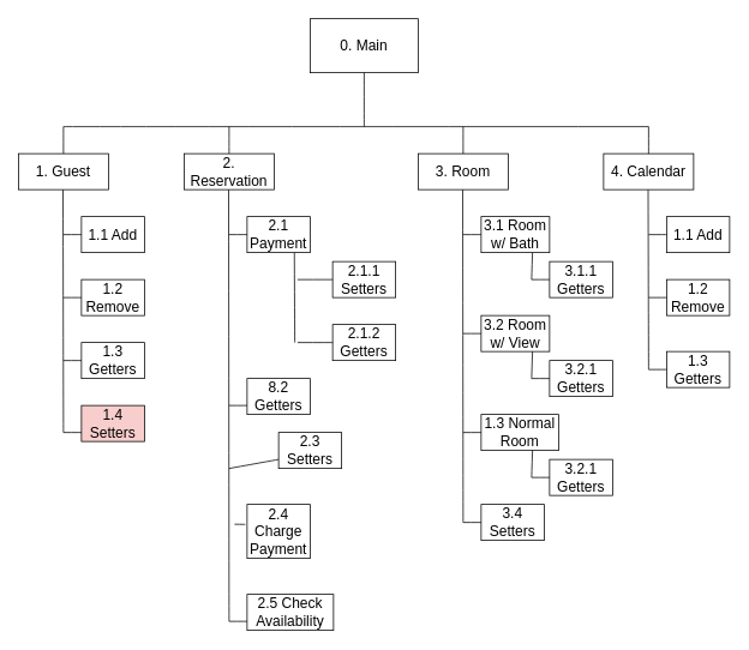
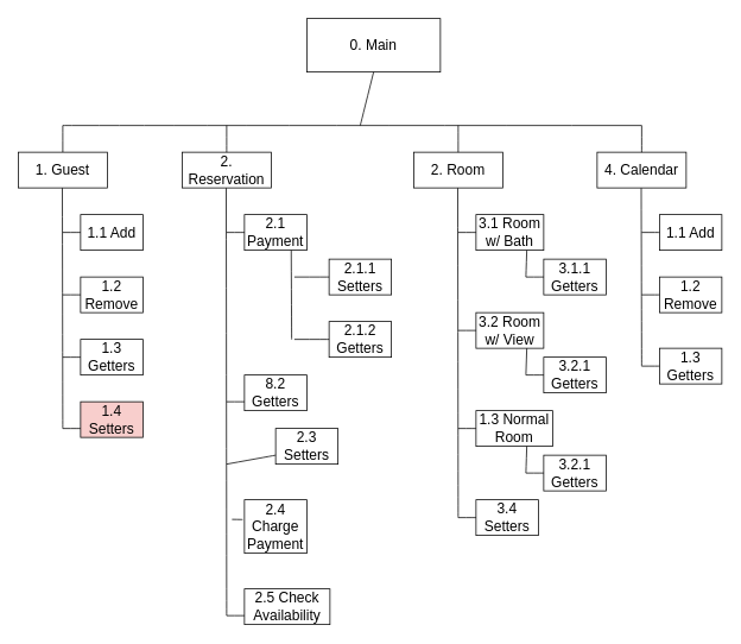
  <mxCell id="0" />
  <mxCell id="1" parent="0" />
- <mxCell id="2" value="0. Main" style="rounded=0;whiteSpace=wrap;html=1;fontSize=16;" vertex="1" parent="1"><mxGeometry x="344" y="20" width="120" height="60" as="geometry" /></mxCell>
+ <mxCell id="2" value="0. Main" style="rounded=0;whiteSpace=wrap;html=1;fontSize=16;" vertex="1" parent="1"><mxGeometry x="344" y="20" width="150" height="60" as="geometry" /></mxCell>
  <mxCell id="3" value="" style="endArrow=none;html=1;rounded=0;fontSize=12;startSize=8;endSize=8;curved=1;entryX=0.5;entryY=1;entryDx=0;entryDy=0;" edge="1" parent="1" target="2"><mxGeometry width="50" height="50" relative="1" as="geometry"><mxPoint x="404" y="140" as="sourcePoint" /><mxPoint x="430" y="50" as="targetPoint" /></mxGeometry></mxCell>
  <mxCell id="4" value="" style="endArrow=none;html=1;rounded=0;fontSize=12;startSize=8;endSize=8;curved=1;" edge="1" parent="1"><mxGeometry width="50" height="50" relative="1" as="geometry"><mxPoint x="70" y="140" as="sourcePoint" /><mxPoint x="720" y="140" as="targetPoint" /></mxGeometry></mxCell>
  <mxCell id="5" value="" style="endArrow=none;html=1;rounded=0;fontSize=12;startSize=8;endSize=8;curved=1;" edge="1" parent="1"><mxGeometry width="50" height="50" relative="1" as="geometry"><mxPoint x="70" y="480" as="sourcePoint" /><mxPoint x="69.5" y="210" as="targetPoint" /></mxGeometry></mxCell>
  <mxCell id="6" value="" style="endArrow=none;html=1;rounded=0;fontSize=12;startSize=8;endSize=8;curved=1;" edge="1" parent="1" target="7"><mxGeometry width="50" height="50" relative="1" as="geometry"><mxPoint x="70" y="140" as="sourcePoint" /><mxPoint x="70" y="140" as="targetPoint" /></mxGeometry></mxCell>
  <mxCell id="7" value="1. Guest" style="rounded=0;whiteSpace=wrap;html=1;fontSize=16;" vertex="1" parent="1"><mxGeometry x="20" y="170" width="100" height="40" as="geometry" /></mxCell>
  <mxCell id="8" value="1.1 Add" style="rounded=0;whiteSpace=wrap;html=1;fontSize=16;" vertex="1" parent="1"><mxGeometry x="90" y="240" width="70" height="40" as="geometry" /></mxCell>
  <mxCell id="9" value="1.2 Remove" style="rounded=0;whiteSpace=wrap;html=1;fontSize=16;" vertex="1" parent="1"><mxGeometry x="90" y="310" width="70" height="40" as="geometry" /></mxCell>
  <mxCell id="10" value="1.3 Getters" style="rounded=0;whiteSpace=wrap;html=1;fontSize=16;" vertex="1" parent="1"><mxGeometry x="90" y="380" width="70" height="40" as="geometry" /></mxCell>
  <mxCell id="11" value="1.4 Setters" style="rounded=0;whiteSpace=wrap;html=1;fontSize=16;fillColor=#f8cecc;" vertex="1" parent="1"><mxGeometry x="90" y="450" width="70" height="40" as="geometry" /></mxCell>
  <mxCell id="12" value="" style="endArrow=none;html=1;rounded=0;fontSize=12;startSize=8;endSize=8;curved=1;exitX=0;exitY=0.75;exitDx=0;exitDy=0;" edge="1" parent="1" source="11"><mxGeometry width="50" height="50" relative="1" as="geometry"><mxPoint x="440" y="460" as="sourcePoint" /><mxPoint x="70" y="480" as="targetPoint" /></mxGeometry></mxCell>
  <mxCell id="13" value="" style="endArrow=none;html=1;rounded=0;fontSize=12;startSize=8;endSize=8;curved=1;exitX=0;exitY=0.5;exitDx=0;exitDy=0;" edge="1" parent="1" source="10"><mxGeometry width="50" height="50" relative="1" as="geometry"><mxPoint x="100" y="490" as="sourcePoint" /><mxPoint x="70" y="400" as="targetPoint" /></mxGeometry></mxCell>
  <mxCell id="14" value="" style="endArrow=none;html=1;rounded=0;fontSize=12;startSize=8;endSize=8;curved=1;exitX=0;exitY=0.5;exitDx=0;exitDy=0;" edge="1" parent="1" source="9"><mxGeometry width="50" height="50" relative="1" as="geometry"><mxPoint x="110" y="500" as="sourcePoint" /><mxPoint x="70" y="330" as="targetPoint" /></mxGeometry></mxCell>
  <mxCell id="15" value="" style="endArrow=none;html=1;rounded=0;fontSize=12;startSize=8;endSize=8;curved=1;exitX=0;exitY=0.5;exitDx=0;exitDy=0;" edge="1" parent="1" source="8"><mxGeometry width="50" height="50" relative="1" as="geometry"><mxPoint x="120" y="510" as="sourcePoint" /><mxPoint x="70" y="260" as="targetPoint" /></mxGeometry></mxCell>
  <mxCell id="16" value="" style="endArrow=none;html=1;rounded=0;fontSize=12;startSize=8;endSize=8;curved=1;" edge="1" parent="1"><mxGeometry width="50" height="50" relative="1" as="geometry"><mxPoint x="254" y="690" as="sourcePoint" /><mxPoint x="253.5" y="210" as="targetPoint" /></mxGeometry></mxCell>
  <mxCell id="17" value="2. Reservation" style="rounded=0;whiteSpace=wrap;html=1;fontSize=16;" vertex="1" parent="1"><mxGeometry x="204" y="170" width="100" height="40" as="geometry" /></mxCell>
  <mxCell id="18" value="2.1 Payment" style="rounded=0;whiteSpace=wrap;html=1;fontSize=16;" vertex="1" parent="1"><mxGeometry x="274" y="240" width="70" height="40" as="geometry" /></mxCell>
  <mxCell id="19" value="2.1.1 Setters" style="rounded=0;whiteSpace=wrap;html=1;fontSize=16;" vertex="1" parent="1"><mxGeometry x="369" y="290" width="70" height="40" as="geometry" /></mxCell>
  <mxCell id="20" value="2.1.2 Getters" style="rounded=0;whiteSpace=wrap;html=1;fontSize=16;" vertex="1" parent="1"><mxGeometry x="369" y="360" width="70" height="40" as="geometry" /></mxCell>
  <mxCell id="21" value="" style="endArrow=none;html=1;rounded=0;fontSize=12;startSize=8;endSize=8;curved=1;exitX=0;exitY=0.5;exitDx=0;exitDy=0;" edge="1" parent="1" source="20"><mxGeometry width="50" height="50" relative="1" as="geometry"><mxPoint x="343" y="490" as="sourcePoint" /><mxPoint x="330" y="380" as="targetPoint" /></mxGeometry></mxCell>
  <mxCell id="22" value="" style="endArrow=none;html=1;rounded=0;fontSize=12;startSize=8;endSize=8;curved=1;exitX=0;exitY=0.5;exitDx=0;exitDy=0;" edge="1" parent="1" source="19"><mxGeometry width="50" height="50" relative="1" as="geometry"><mxPoint x="353" y="500" as="sourcePoint" /><mxPoint x="330" y="310" as="targetPoint" /></mxGeometry></mxCell>
  <mxCell id="23" value="" style="endArrow=none;html=1;rounded=0;fontSize=12;startSize=8;endSize=8;curved=1;exitX=0;exitY=0.5;exitDx=0;exitDy=0;" edge="1" parent="1" source="18"><mxGeometry width="50" height="50" relative="1" as="geometry"><mxPoint x="304" y="510" as="sourcePoint" /><mxPoint x="254" y="260" as="targetPoint" /></mxGeometry></mxCell>
  <mxCell id="24" value="" style="endArrow=none;html=1;rounded=0;fontSize=12;startSize=8;endSize=8;curved=1;" edge="1" parent="1"><mxGeometry width="50" height="50" relative="1" as="geometry"><mxPoint x="514" y="580" as="sourcePoint" /><mxPoint x="513.5" y="210" as="targetPoint" /></mxGeometry></mxCell>
- <mxCell id="25" value="3. Room" style="rounded=0;whiteSpace=wrap;html=1;fontSize=16;" vertex="1" parent="1"><mxGeometry x="464" y="170" width="100" height="40" as="geometry" /></mxCell>
+ <mxCell id="25" value="2. Room" style="rounded=0;whiteSpace=wrap;html=1;fontSize=16;" vertex="1" parent="1"><mxGeometry x="464" y="170" width="100" height="40" as="geometry" /></mxCell>
  <mxCell id="26" value="3.1 Room w/ Bath" style="rounded=0;whiteSpace=wrap;html=1;fontSize=16;" vertex="1" parent="1"><mxGeometry x="534" y="240" width="76" height="40" as="geometry" /></mxCell>
  <mxCell id="27" value="3.2 Room w/ View" style="rounded=0;whiteSpace=wrap;html=1;fontSize=16;" vertex="1" parent="1"><mxGeometry x="534" y="350" width="76" height="40" as="geometry" /></mxCell>
  <mxCell id="28" value="3.4 Setters" style="rounded=0;whiteSpace=wrap;html=1;fontSize=16;" vertex="1" parent="1"><mxGeometry x="534" y="560" width="70" height="40" as="geometry" /></mxCell>
  <mxCell id="29" value="" style="endArrow=none;html=1;rounded=0;fontSize=12;startSize=8;endSize=8;curved=1;exitX=0;exitY=0.5;exitDx=0;exitDy=0;" edge="1" parent="1" source="28"><mxGeometry width="50" height="50" relative="1" as="geometry"><mxPoint x="544" y="670" as="sourcePoint" /><mxPoint x="514" y="580" as="targetPoint" /></mxGeometry></mxCell>
  <mxCell id="30" value="" style="endArrow=none;html=1;rounded=0;fontSize=12;startSize=8;endSize=8;curved=1;exitX=0;exitY=0.5;exitDx=0;exitDy=0;" edge="1" parent="1" source="27"><mxGeometry width="50" height="50" relative="1" as="geometry"><mxPoint x="554" y="540" as="sourcePoint" /><mxPoint x="514" y="370" as="targetPoint" /></mxGeometry></mxCell>
  <mxCell id="31" value="" style="endArrow=none;html=1;rounded=0;fontSize=12;startSize=8;endSize=8;curved=1;exitX=0;exitY=0.5;exitDx=0;exitDy=0;" edge="1" parent="1" source="26"><mxGeometry width="50" height="50" relative="1" as="geometry"><mxPoint x="564" y="510" as="sourcePoint" /><mxPoint x="514" y="260" as="targetPoint" /></mxGeometry></mxCell>
  <mxCell id="32" value="" style="endArrow=none;html=1;rounded=0;fontSize=12;startSize=8;endSize=8;curved=1;" edge="1" parent="1"><mxGeometry width="50" height="50" relative="1" as="geometry"><mxPoint x="720" y="410" as="sourcePoint" /><mxPoint x="719.5" y="210" as="targetPoint" /></mxGeometry></mxCell>
  <mxCell id="33" value="4. Calendar" style="rounded=0;whiteSpace=wrap;html=1;fontSize=16;" vertex="1" parent="1"><mxGeometry x="670" y="170" width="100" height="40" as="geometry" /></mxCell>
  <mxCell id="34" value="1.1 Add" style="rounded=0;whiteSpace=wrap;html=1;fontSize=16;" vertex="1" parent="1"><mxGeometry x="740" y="240" width="70" height="40" as="geometry" /></mxCell>
  <mxCell id="35" value="1.2 Remove" style="rounded=0;whiteSpace=wrap;html=1;fontSize=16;" vertex="1" parent="1"><mxGeometry x="740" y="310" width="70" height="40" as="geometry" /></mxCell>
  <mxCell id="36" value="" style="endArrow=none;html=1;rounded=0;fontSize=12;startSize=8;endSize=8;curved=1;exitX=0;exitY=0.5;exitDx=0;exitDy=0;" edge="1" parent="1" source="35"><mxGeometry width="50" height="50" relative="1" as="geometry"><mxPoint x="760" y="500" as="sourcePoint" /><mxPoint x="720" y="330" as="targetPoint" /></mxGeometry></mxCell>
  <mxCell id="37" value="" style="endArrow=none;html=1;rounded=0;fontSize=12;startSize=8;endSize=8;curved=1;exitX=0;exitY=0.5;exitDx=0;exitDy=0;" edge="1" parent="1" source="34"><mxGeometry width="50" height="50" relative="1" as="geometry"><mxPoint x="770" y="510" as="sourcePoint" /><mxPoint x="720" y="260" as="targetPoint" /></mxGeometry></mxCell>
  <mxCell id="38" value="8.2 Getters" style="rounded=0;whiteSpace=wrap;html=1;fontSize=16;" vertex="1" parent="1"><mxGeometry x="274" y="420" width="70" height="40" as="geometry" /></mxCell>
  <mxCell id="39" value="" style="endArrow=none;html=1;rounded=0;fontSize=12;startSize=8;endSize=8;curved=1;exitX=0;exitY=0.75;exitDx=0;exitDy=0;" edge="1" parent="1" source="38"><mxGeometry width="50" height="50" relative="1" as="geometry"><mxPoint x="624" y="535" as="sourcePoint" /><mxPoint x="254" y="450" as="targetPoint" /></mxGeometry></mxCell>
  <mxCell id="40" value="2.3 Setters" style="rounded=0;whiteSpace=wrap;html=1;fontSize=16;" vertex="1" parent="1"><mxGeometry x="309" y="480" width="70" height="40" as="geometry" /></mxCell>
  <mxCell id="41" value="" style="endArrow=none;html=1;rounded=0;fontSize=12;startSize=8;endSize=8;curved=1;exitX=0;exitY=0.75;exitDx=0;exitDy=0;" edge="1" parent="1" source="40"><mxGeometry width="50" height="50" relative="1" as="geometry"><mxPoint x="624" y="600" as="sourcePoint" /><mxPoint x="254" y="520" as="targetPoint" /></mxGeometry></mxCell>
  <mxCell id="42" value="" style="endArrow=none;html=1;rounded=0;fontSize=12;startSize=8;endSize=8;curved=1;entryX=0.75;entryY=1;entryDx=0;entryDy=0;" edge="1" parent="1" target="18"><mxGeometry width="50" height="50" relative="1" as="geometry"><mxPoint x="327" y="380" as="sourcePoint" /><mxPoint x="490" y="370" as="targetPoint" /></mxGeometry></mxCell>
  <mxCell id="43" value="2.4 Charge Payment" style="rounded=0;whiteSpace=wrap;html=1;fontSize=16;" vertex="1" parent="1"><mxGeometry x="274" y="560" width="70" height="60" as="geometry" /></mxCell>
  <mxCell id="44" value="" style="endArrow=none;html=1;rounded=0;fontSize=12;startSize=8;endSize=8;curved=1;exitX=-0.029;exitY=0.37;exitDx=0;exitDy=0;exitPerimeter=0;" edge="1" parent="1" source="43"><mxGeometry width="50" height="50" relative="1" as="geometry"><mxPoint x="634" y="610" as="sourcePoint" /><mxPoint x="260" y="582" as="targetPoint" /></mxGeometry></mxCell>
  <mxCell id="45" value="" style="endArrow=none;html=1;rounded=0;fontSize=12;startSize=8;endSize=8;curved=1;entryX=0.75;entryY=1;entryDx=0;entryDy=0;" edge="1" parent="1" target="26"><mxGeometry width="50" height="50" relative="1" as="geometry"><mxPoint x="590" y="310" as="sourcePoint" /><mxPoint x="530" y="460" as="targetPoint" /></mxGeometry></mxCell>
  <mxCell id="46" value="3.1.1 Getters" style="rounded=0;whiteSpace=wrap;html=1;fontSize=16;" vertex="1" parent="1"><mxGeometry x="610" y="290" width="70" height="40" as="geometry" /></mxCell>
  <mxCell id="47" value="" style="endArrow=none;html=1;rounded=0;fontSize=12;startSize=8;endSize=8;curved=1;exitX=0;exitY=0.5;exitDx=0;exitDy=0;" edge="1" parent="1" source="46"><mxGeometry width="50" height="50" relative="1" as="geometry"><mxPoint x="603" y="420" as="sourcePoint" /><mxPoint x="590" y="310" as="targetPoint" /></mxGeometry></mxCell>
  <mxCell id="48" value="" style="endArrow=none;html=1;rounded=0;fontSize=12;startSize=8;endSize=8;curved=1;entryX=0.75;entryY=1;entryDx=0;entryDy=0;" edge="1" parent="1"><mxGeometry width="50" height="50" relative="1" as="geometry"><mxPoint x="590" y="420" as="sourcePoint" /><mxPoint x="591" y="390" as="targetPoint" /></mxGeometry></mxCell>
  <mxCell id="49" value="3.2.1 Getters" style="rounded=0;whiteSpace=wrap;html=1;fontSize=16;" vertex="1" parent="1"><mxGeometry x="610" y="400" width="70" height="40" as="geometry" /></mxCell>
  <mxCell id="50" value="" style="endArrow=none;html=1;rounded=0;fontSize=12;startSize=8;endSize=8;curved=1;exitX=0;exitY=0.5;exitDx=0;exitDy=0;" edge="1" parent="1" source="49"><mxGeometry width="50" height="50" relative="1" as="geometry"><mxPoint x="603" y="530" as="sourcePoint" /><mxPoint x="590" y="420" as="targetPoint" /></mxGeometry></mxCell>
  <mxCell id="51" value="1.3 Normal Room" style="rounded=0;whiteSpace=wrap;html=1;fontSize=16;" vertex="1" parent="1"><mxGeometry x="534" y="460" width="86" height="40" as="geometry" /></mxCell>
  <mxCell id="52" value="" style="endArrow=none;html=1;rounded=0;fontSize=12;startSize=8;endSize=8;curved=1;exitX=0;exitY=0.5;exitDx=0;exitDy=0;" edge="1" parent="1" source="51"><mxGeometry width="50" height="50" relative="1" as="geometry"><mxPoint x="554" y="650" as="sourcePoint" /><mxPoint x="514" y="480" as="targetPoint" /></mxGeometry></mxCell>
  <mxCell id="53" value="" style="endArrow=none;html=1;rounded=0;fontSize=12;startSize=8;endSize=8;curved=1;entryX=0.75;entryY=1;entryDx=0;entryDy=0;" edge="1" parent="1"><mxGeometry width="50" height="50" relative="1" as="geometry"><mxPoint x="590" y="530" as="sourcePoint" /><mxPoint x="591" y="500" as="targetPoint" /></mxGeometry></mxCell>
  <mxCell id="54" value="3.2.1 Getters" style="rounded=0;whiteSpace=wrap;html=1;fontSize=16;" vertex="1" parent="1"><mxGeometry x="610" y="510" width="70" height="40" as="geometry" /></mxCell>
  <mxCell id="55" value="" style="endArrow=none;html=1;rounded=0;fontSize=12;startSize=8;endSize=8;curved=1;exitX=0;exitY=0.5;exitDx=0;exitDy=0;" edge="1" parent="1" source="54"><mxGeometry width="50" height="50" relative="1" as="geometry"><mxPoint x="603" y="640" as="sourcePoint" /><mxPoint x="590" y="530" as="targetPoint" /></mxGeometry></mxCell>
  <mxCell id="56" value="" style="endArrow=none;html=1;rounded=0;fontSize=12;startSize=8;endSize=8;curved=1;exitX=0.5;exitY=0;exitDx=0;exitDy=0;" edge="1" parent="1" source="17"><mxGeometry width="50" height="50" relative="1" as="geometry"><mxPoint x="480" y="280" as="sourcePoint" /><mxPoint x="254" y="140" as="targetPoint" /></mxGeometry></mxCell>
  <mxCell id="57" value="" style="endArrow=none;html=1;rounded=0;fontSize=12;startSize=8;endSize=8;curved=1;entryX=0.5;entryY=0;entryDx=0;entryDy=0;" edge="1" parent="1" target="25"><mxGeometry width="50" height="50" relative="1" as="geometry"><mxPoint x="514" y="140" as="sourcePoint" /><mxPoint x="530" y="230" as="targetPoint" /></mxGeometry></mxCell>
  <mxCell id="58" value="" style="endArrow=none;html=1;rounded=0;fontSize=12;startSize=8;endSize=8;curved=1;exitX=0.5;exitY=0;exitDx=0;exitDy=0;" edge="1" parent="1" source="33"><mxGeometry width="50" height="50" relative="1" as="geometry"><mxPoint x="480" y="280" as="sourcePoint" /><mxPoint x="720" y="140" as="targetPoint" /></mxGeometry></mxCell>
  <mxCell id="59" value="2.5 Check Availability" style="rounded=0;whiteSpace=wrap;html=1;fontSize=16;" vertex="1" parent="1"><mxGeometry x="274" y="660" width="96" height="40" as="geometry" /></mxCell>
  <mxCell id="60" value="" style="endArrow=none;html=1;rounded=0;fontSize=12;startSize=8;endSize=8;curved=1;exitX=0;exitY=0.75;exitDx=0;exitDy=0;" edge="1" parent="1" source="59"><mxGeometry width="50" height="50" relative="1" as="geometry"><mxPoint x="624" y="775" as="sourcePoint" /><mxPoint x="254" y="690" as="targetPoint" /></mxGeometry></mxCell>
  <mxCell id="61" value="1.3 Getters" style="rounded=0;whiteSpace=wrap;html=1;fontSize=16;" vertex="1" parent="1"><mxGeometry x="740" y="390" width="70" height="40" as="geometry" /></mxCell>
  <mxCell id="62" value="" style="endArrow=none;html=1;rounded=0;fontSize=12;startSize=8;endSize=8;curved=1;exitX=0;exitY=0.5;exitDx=0;exitDy=0;" edge="1" parent="1" source="61"><mxGeometry width="50" height="50" relative="1" as="geometry"><mxPoint x="760" y="580" as="sourcePoint" /><mxPoint x="720" y="410" as="targetPoint" /></mxGeometry></mxCell>
